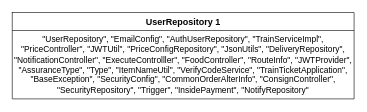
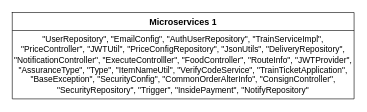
  <mxCell id="0" />
  <mxCell id="1" parent="0" />
  <mxCell id="2" value="" style="shape=table;startSize=0;container=1;collapsible=0;childLayout=tableLayout;" vertex="1" parent="1"><mxGeometry x="20" y="20" width="570" height="144" as="geometry" /></mxCell>
  <mxCell id="3" value="" style="shape=tableRow;horizontal=0;startSize=0;swimlaneHead=0;swimlaneBody=0;strokeColor=inherit;top=0;left=0;bottom=0;right=0;collapsible=0;dropTarget=0;fillColor=none;points=[[0,0.5],[1,0.5]];portConstraint=eastwest;" vertex="1" parent="2"><mxGeometry width="570" height="30" as="geometry" /></mxCell>
- <mxCell id="4" value="&lt;font size=&quot;1&quot; style=&quot;&quot;&gt;&lt;b style=&quot;font-size: 15px;&quot;&gt;UserRepository 1&lt;/b&gt;&lt;/font&gt;" style="shape=partialRectangle;html=1;whiteSpace=wrap;connectable=0;strokeColor=inherit;overflow=hidden;fillColor=none;top=0;left=0;bottom=0;right=0;pointerEvents=1;" vertex="1" parent="3"><mxGeometry width="570" height="30" as="geometry"><mxRectangle width="570" height="30" as="alternateBounds" /></mxGeometry></mxCell>
+ <mxCell id="4" value="&lt;font size=&quot;1&quot; style=&quot;&quot;&gt;&lt;b style=&quot;font-size: 15px;&quot;&gt;Microservices 1&lt;/b&gt;&lt;/font&gt;" style="shape=partialRectangle;html=1;whiteSpace=wrap;connectable=0;strokeColor=inherit;overflow=hidden;fillColor=none;top=0;left=0;bottom=0;right=0;pointerEvents=1;" vertex="1" parent="3"><mxGeometry width="570" height="30" as="geometry"><mxRectangle width="570" height="30" as="alternateBounds" /></mxGeometry></mxCell>
  <mxCell id="5" value="" style="shape=tableRow;horizontal=0;startSize=0;swimlaneHead=0;swimlaneBody=0;strokeColor=inherit;top=0;left=0;bottom=0;right=0;collapsible=0;dropTarget=0;fillColor=none;points=[[0,0.5],[1,0.5]];portConstraint=eastwest;" vertex="1" parent="2"><mxGeometry y="30" width="570" height="114" as="geometry" /></mxCell>
  <mxCell id="6" value="&lt;div style=&quot;&quot;&gt;&lt;span style=&quot;background-color: initial;&quot;&gt;&lt;font style=&quot;font-size: 14px;&quot;&gt;&quot;UserRepository&quot;, &quot;EmailConfig&quot;, &quot;AuthUserRepository&quot;, &quot;TrainServiceImpl&quot;, &quot;PriceController&quot;, &quot;JWTUtil&quot;, &quot;PriceConfigRepository&quot;, &quot;JsonUtils&quot;, &quot;DeliveryRepository&quot;, &quot;NotificationController&quot;, &quot;ExecuteControlller&quot;, &quot;FoodController&quot;, &quot;RouteInfo&quot;, &quot;JWTProvider&quot;, &quot;AssuranceType&quot;, &quot;Type&quot;, &quot;ItemNameUtil&quot;, &quot;VerifyCodeService&quot;, &quot;TrainTicketApplication&quot;, &quot;BaseException&quot;, &quot;SecurityConfig&quot;, &quot;CommonOrderAlterInfo&quot;, &quot;ConsignController&quot;, &quot;SecurityRepository&quot;, &quot;Trigger&quot;, &quot;InsidePayment&quot;, &quot;NotifyRepository&quot;&lt;/font&gt;&lt;/span&gt;&lt;/div&gt;" style="shape=partialRectangle;html=1;whiteSpace=wrap;connectable=0;strokeColor=inherit;overflow=hidden;fillColor=none;top=0;left=0;bottom=0;right=0;pointerEvents=1;align=center;" vertex="1" parent="5"><mxGeometry width="570" height="114" as="geometry"><mxRectangle width="570" height="114" as="alternateBounds" /></mxGeometry></mxCell>
